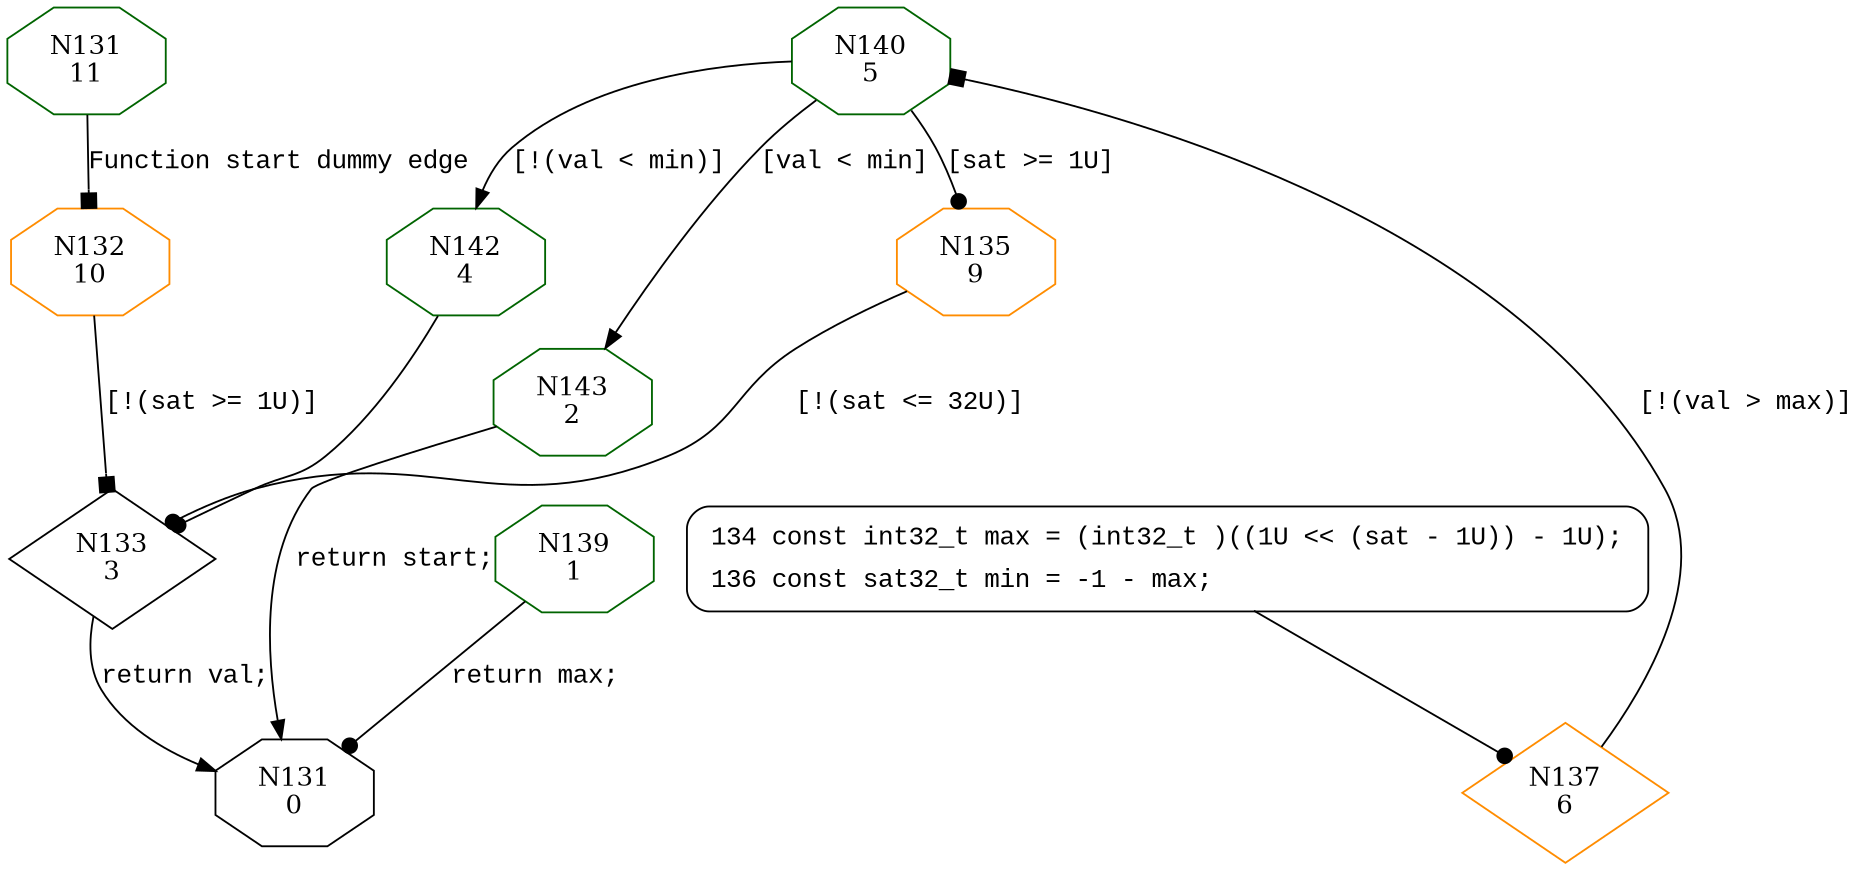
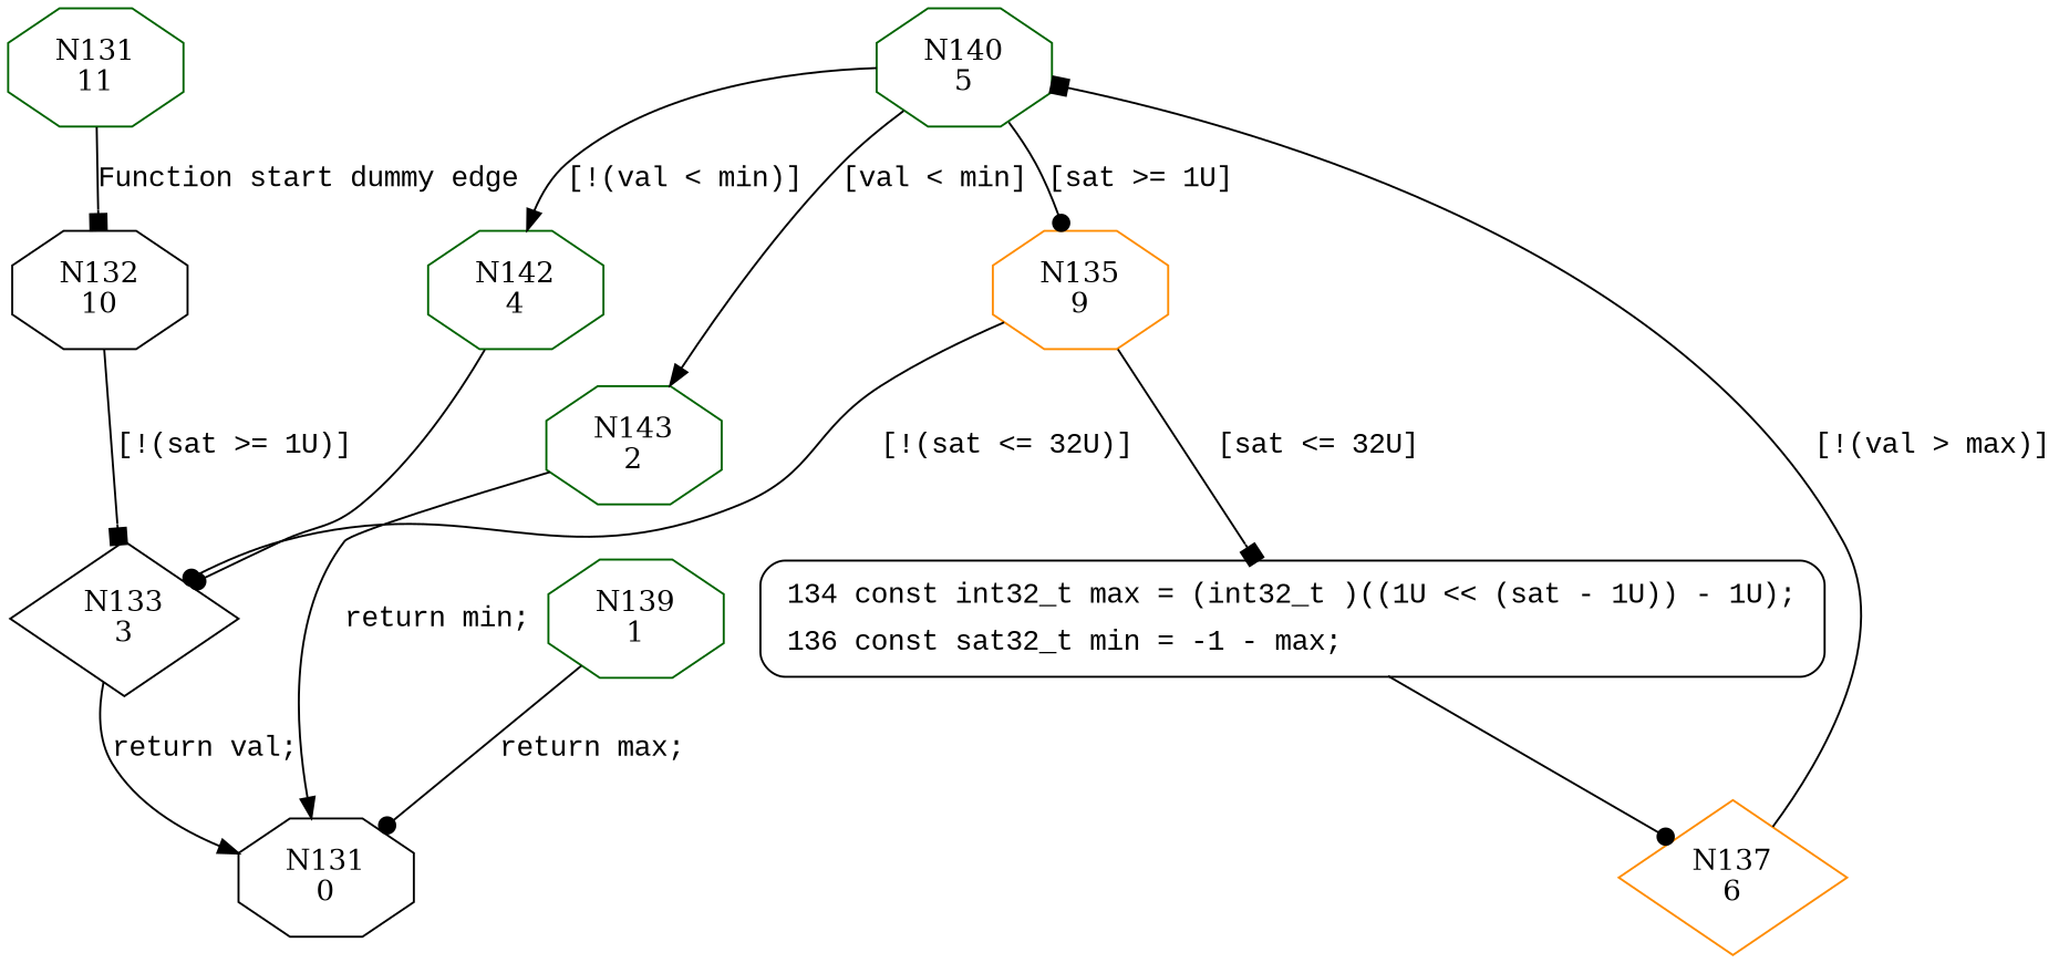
  digraph {
    node [color=darkgreen shape=octagon]
    edge [arrowhead=dot fontname="Courier New"]
    n1 [label="N131\n11"]
-   n2 [color=darkorange label="N132\n10"]
+   n2 [color=black label="N132\n10"]
    n3 [color=black label="N133\n3" shape=diamond]
    n4 [color=darkorange label="N135\n9"]
    n5 [fillcolor=white fontname="Courier New" label=<<table border="0" cellborder="0" cellpadding="3" bgcolor="white"><tr><td align="right">134</td><td align="left">const int32_t max = (int32_t )((1U &lt;&lt; (sat - 1U)) - 1U);</td></tr><tr><td align="right">136</td><td align="left">const sat32_t min = -1 - max;</td></tr></table>> penwidth=1 shape=Mrecord style="filled,bold" color=""]
    n6 [color=black label="N131\n0"]
    n7 [color=darkorange label="N137\n6" shape=diamond]
    n8 [label="N140\n5"]
    n9 [label="N139\n1"]
    n10 [label="N143\n2"]
    n11 [label="N142\n4"]
    n1 -> n2 [arrowhead=box label="Function start dummy edge"]
    n2 -> n3 [arrowhead=box label="[!(sat >= 1U)]"]
    n3 -> n6 [arrowhead=normal label="return val;"]
    n4 -> n3 [label="[!(sat <= 32U)]"]
+   n4 -> n5 [arrowhead=box label="[sat <= 32U]"]
    n5 -> n7 [fontname=""]
    n7 -> n8 [arrowhead=box label="[!(val > max)]"]
    n8 -> n4 [label="[sat >= 1U]"]
    n8 -> n10 [arrowhead=normal label="[val < min]"]
    n8 -> n11 [arrowhead=normal label="[!(val < min)]"]
    n9 -> n6 [label="return max;"]
-   n10 -> n6 [arrowhead=normal label="return start;"]
+   n10 -> n6 [arrowhead=normal label="return min;"]
    n11 -> n3
  }
